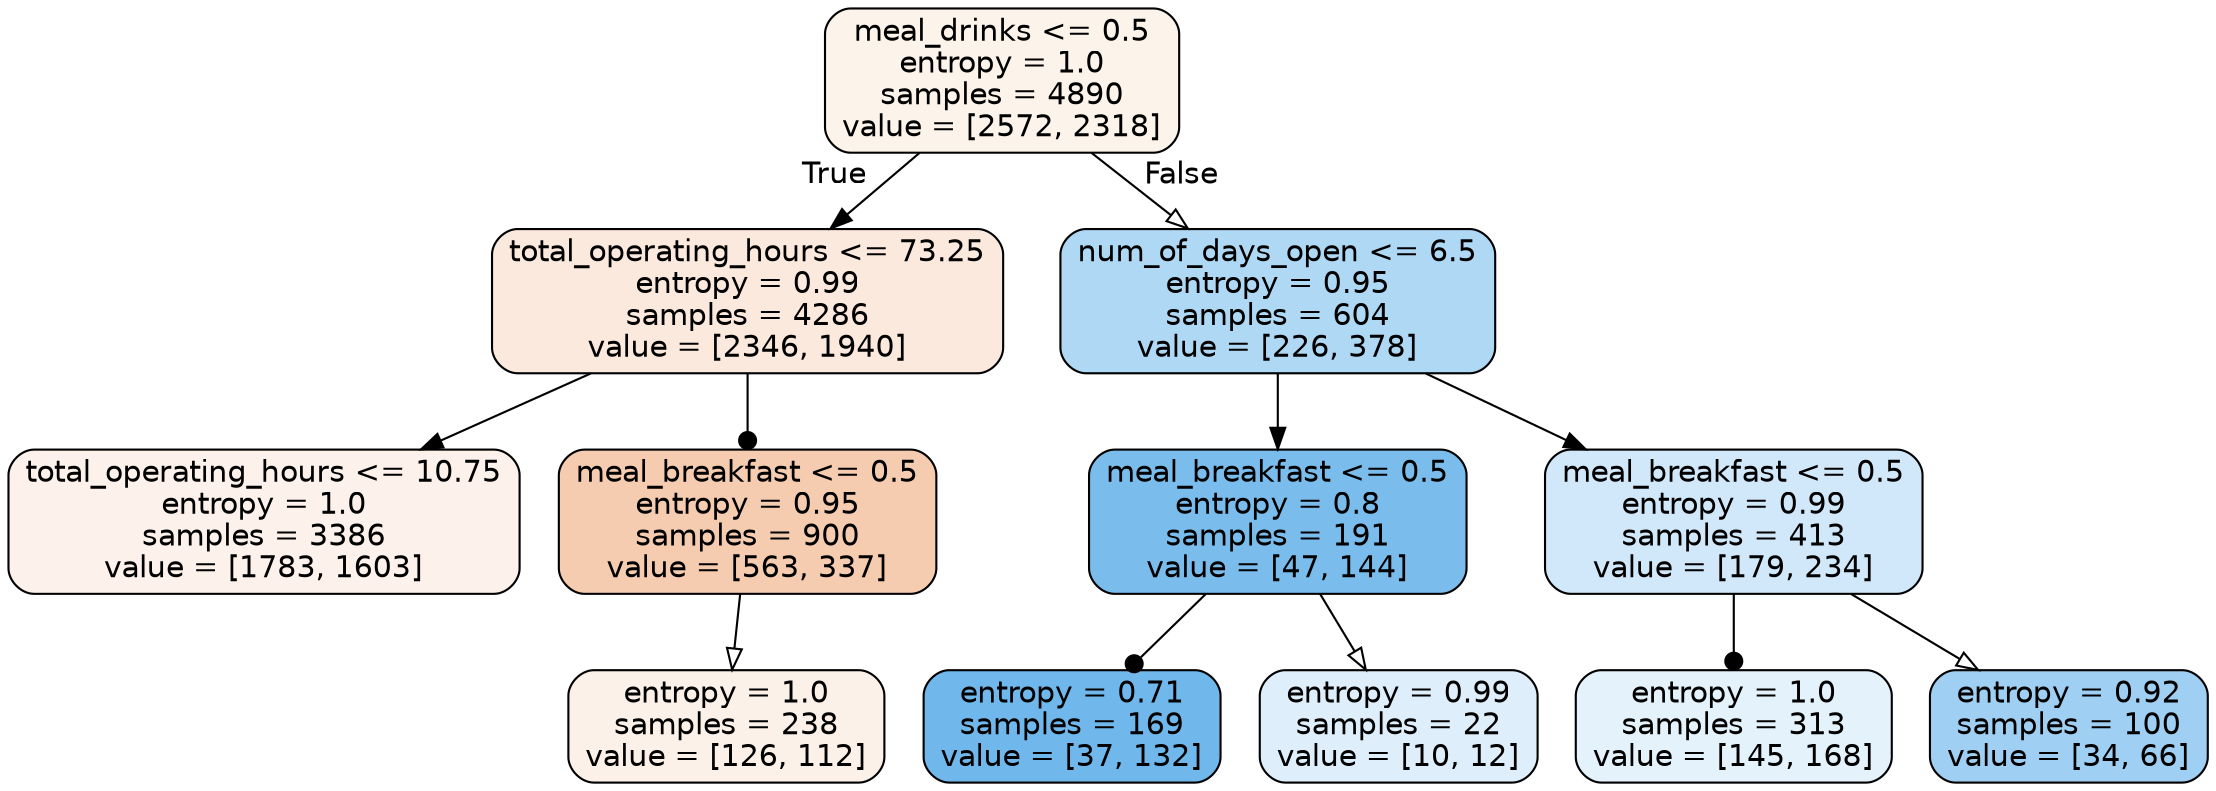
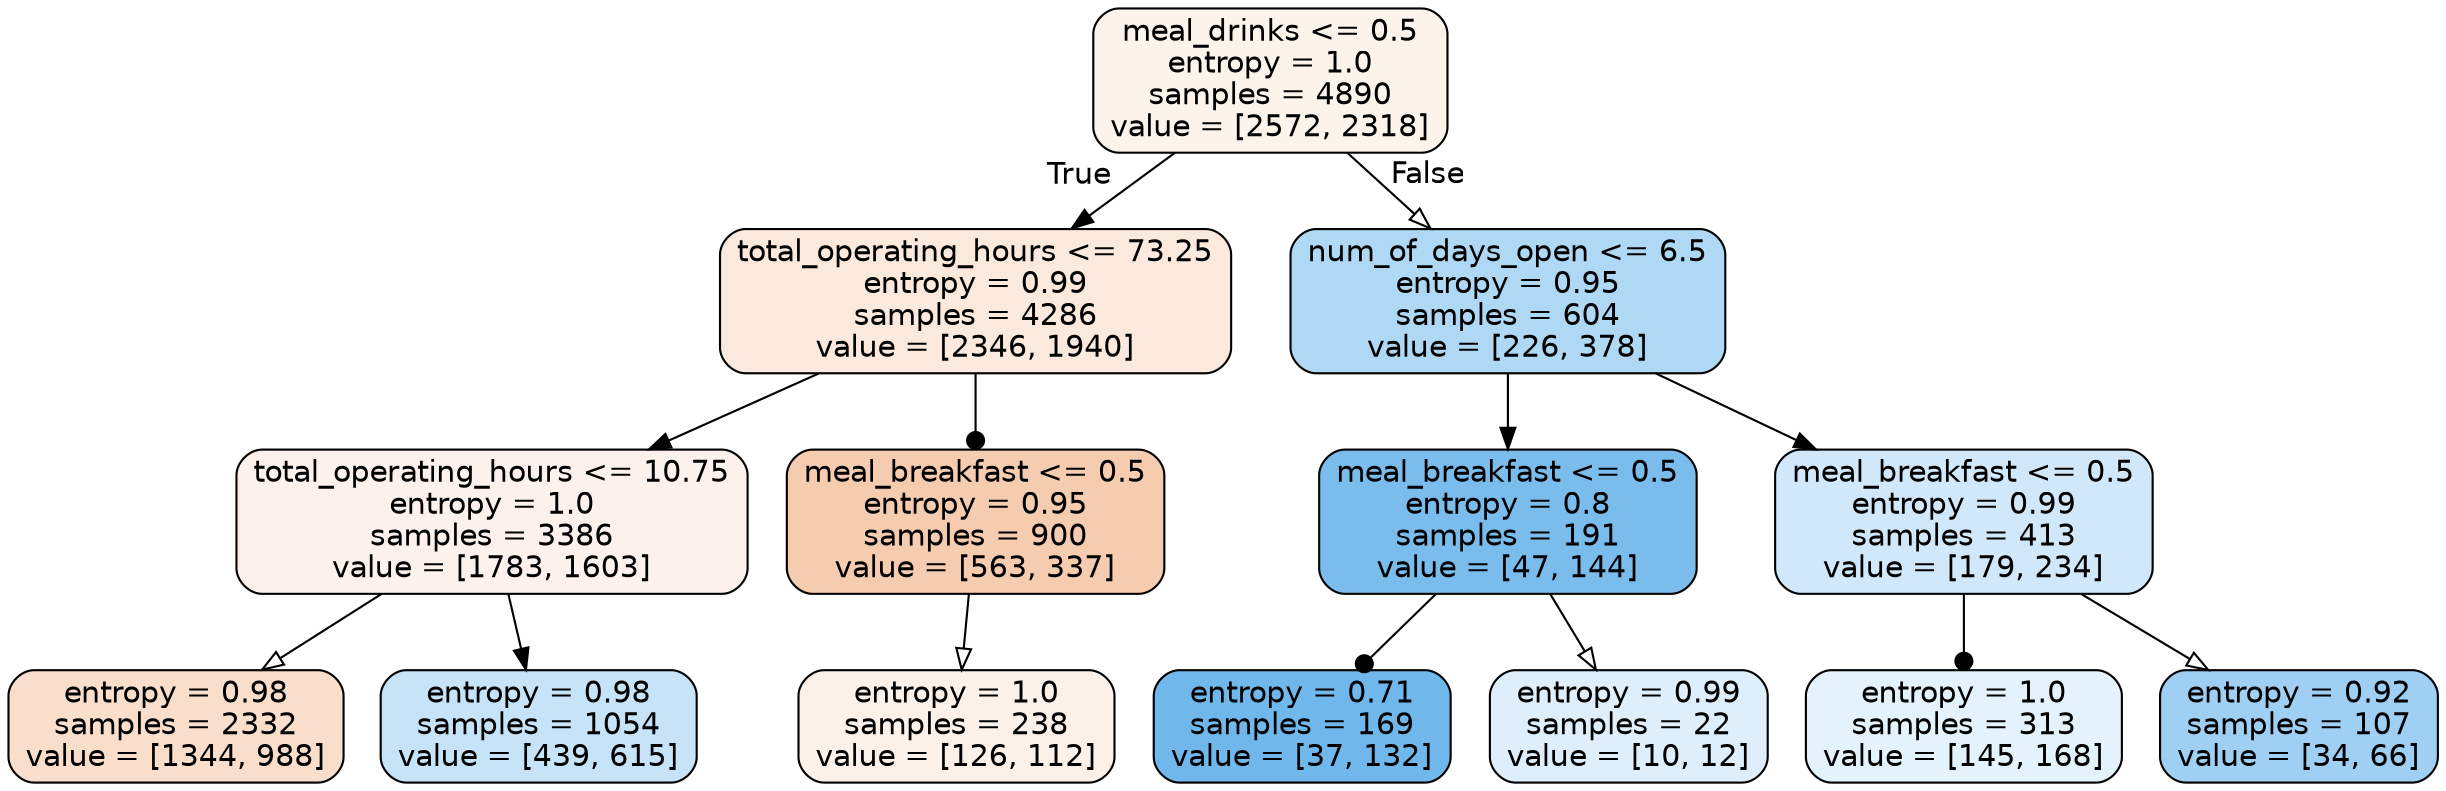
  digraph {
    node [color=black fontname=helvetica shape=box style="filled, rounded"]
    edge [arrowhead=normal fontname=helvetica]
    n1 [fillcolor="#fcf3eb" label="meal_drinks <= 0.5\nentropy = 1.0\nsamples = 4890\nvalue = [2572, 2318]"]
    n2 [fillcolor="#fbe9dd" label="total_operating_hours <= 73.25\nentropy = 0.99\nsamples = 4286\nvalue = [2346, 1940]"]
    n3 [fillcolor="#afd8f5" label="num_of_days_open <= 6.5\nentropy = 0.95\nsamples = 604\nvalue = [226, 378]"]
    n4 [fillcolor="#fcf2eb" label="total_operating_hours <= 10.75\nentropy = 1.0\nsamples = 3386\nvalue = [1783, 1603]"]
    n5 [fillcolor="#f5ccb0" label="meal_breakfast <= 0.5\nentropy = 0.95\nsamples = 900\nvalue = [563, 337]"]
    n6 [fillcolor="#7abded" label="meal_breakfast <= 0.5\nentropy = 0.8\nsamples = 191\nvalue = [47, 144]"]
    n7 [fillcolor="#d0e8f9" label="meal_breakfast <= 0.5\nentropy = 0.99\nsamples = 413\nvalue = [179, 234]"]
+   n8 [fillcolor="#f8decb" label="entropy = 0.98\nsamples = 2332\nvalue = [1344, 988]"]
+   n9 [fillcolor="#c6e3f8" label="entropy = 0.98\nsamples = 1054\nvalue = [439, 615]"]
    n10 [fillcolor="#fcf1e9" label="entropy = 1.0\nsamples = 238\nvalue = [126, 112]"]
    n11 [fillcolor="#70b8ec" label="entropy = 0.71\nsamples = 169\nvalue = [37, 132]"]
    n12 [fillcolor="#deeffb" label="entropy = 0.99\nsamples = 22\nvalue = [10, 12]"]
    n13 [fillcolor="#e4f2fb" label="entropy = 1.0\nsamples = 313\nvalue = [145, 168]"]
-   n14 [fillcolor="#9fcff2" label="entropy = 0.92\nsamples = 100\nvalue = [34, 66]"]
+   n14 [fillcolor="#9fcff2" label="entropy = 0.92\nsamples = 107\nvalue = [34, 66]"]
    n1 -> n2 [headlabel=True labelangle=45 labeldistance=2.5]
    n1 -> n3 [arrowhead=onormal headlabel=False labelangle=-45 labeldistance=2.5]
    n2 -> n4
    n2 -> n5 [arrowhead=dot]
    n3 -> n6
    n3 -> n7
+   n4 -> n8 [arrowhead=onormal]
+   n4 -> n9
    n5 -> n10 [arrowhead=onormal]
    n6 -> n11 [arrowhead=dot]
    n6 -> n12 [arrowhead=onormal]
    n7 -> n13 [arrowhead=dot]
    n7 -> n14 [arrowhead=onormal]
  }
